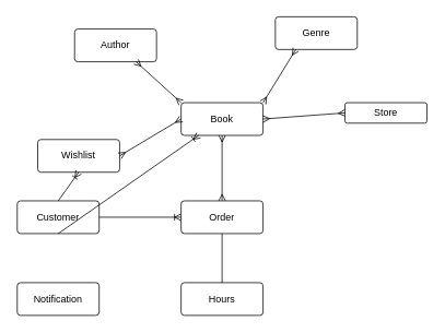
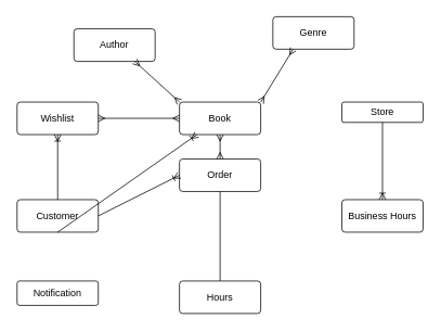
  <mxCell id="0" />
  <mxCell id="1" parent="0" />
  <mxCell id="2" value="Customer" style="rounded=1;arcSize=10;whiteSpace=wrap;html=1;align=center;" parent="1" vertex="1"><mxGeometry x="20" y="245" width="100" height="40" as="geometry" /></mxCell>
- <mxCell id="3" value="Wishlist" style="rounded=1;arcSize=10;whiteSpace=wrap;html=1;align=center;" parent="1" vertex="1"><mxGeometry x="45" y="170" width="100" height="40" as="geometry" /></mxCell>
+ <mxCell id="3" value="Wishlist" style="rounded=1;arcSize=10;whiteSpace=wrap;html=1;align=center;" parent="1" vertex="1"><mxGeometry x="20" y="125" width="100" height="40" as="geometry" /></mxCell>
  <mxCell id="4" value="" style="fontSize=12;html=1;endArrow=ERoneToMany;rounded=0;exitX=0.5;exitY=0;exitDx=0;exitDy=0;entryX=0.5;entryY=1;entryDx=0;entryDy=0;" parent="1" source="2" target="3" edge="1"><mxGeometry width="100" height="100" relative="1" as="geometry"><mxPoint x="170" y="275" as="sourcePoint" /><mxPoint x="270" y="185" as="targetPoint" /></mxGeometry></mxCell>
  <mxCell id="5" style="rounded=0;orthogonalLoop=1;jettySize=auto;html=1;exitX=0.5;exitY=1;exitDx=0;exitDy=0;entryX=0.5;entryY=1;entryDx=0;entryDy=0;endArrow=none;endFill=0;" parent="1" source="6" target="8" edge="1"><mxGeometry relative="1" as="geometry" /></mxCell>
- <mxCell id="6" value="Order" style="rounded=1;arcSize=10;whiteSpace=wrap;html=1;align=center;" parent="1" vertex="1"><mxGeometry x="220" y="245" width="100" height="40" as="geometry" /></mxCell>
+ <mxCell id="6" value="Order" style="rounded=1;arcSize=10;whiteSpace=wrap;html=1;align=center;" parent="1" vertex="1"><mxGeometry x="220" y="195" width="100" height="40" as="geometry" /></mxCell>
  <mxCell id="7" value="" style="fontSize=12;html=1;endArrow=ERoneToMany;rounded=0;exitX=1;exitY=0.5;exitDx=0;exitDy=0;entryX=0;entryY=0.5;entryDx=0;entryDy=0;" parent="1" source="2" target="6" edge="1"><mxGeometry width="100" height="100" relative="1" as="geometry"><mxPoint x="180" y="300" as="sourcePoint" /><mxPoint x="180" y="230" as="targetPoint" /></mxGeometry></mxCell>
  <mxCell id="8" value="Hours" style="rounded=1;arcSize=10;whiteSpace=wrap;html=1;align=center;" parent="1" vertex="1"><mxGeometry x="220" y="345" width="100" height="40" as="geometry" /></mxCell>
  <mxCell id="9" value="Book" style="rounded=1;arcSize=10;whiteSpace=wrap;html=1;align=center;" parent="1" vertex="1"><mxGeometry x="220" y="125" width="100" height="40" as="geometry" /></mxCell>
  <mxCell id="10" value="" style="fontSize=12;html=1;endArrow=ERmany;startArrow=ERmany;rounded=0;entryX=0.5;entryY=0;entryDx=0;entryDy=0;" parent="1" target="6" edge="1"><mxGeometry width="100" height="100" relative="1" as="geometry"><mxPoint x="270" y="165" as="sourcePoint" /><mxPoint x="380" y="425" as="targetPoint" /></mxGeometry></mxCell>
  <mxCell id="11" value="" style="fontSize=12;html=1;endArrow=ERmany;startArrow=ERmany;rounded=0;entryX=1;entryY=0.5;entryDx=0;entryDy=0;exitX=0;exitY=0.5;exitDx=0;exitDy=0;" parent="1" source="9" target="3" edge="1"><mxGeometry width="100" height="100" relative="1" as="geometry"><mxPoint x="160" y="125" as="sourcePoint" /><mxPoint x="160" y="205" as="targetPoint" /></mxGeometry></mxCell>
  <mxCell id="12" value="Store" style="rounded=1;arcSize=10;whiteSpace=wrap;html=1;align=center;" parent="1" vertex="1"><mxGeometry x="420" y="125" width="100" height="25" as="geometry" /></mxCell>
- <mxCell id="13" value="" style="fontSize=12;html=1;endArrow=ERmany;startArrow=ERmany;rounded=0;entryX=1;entryY=0.5;entryDx=0;entryDy=0;exitX=0;exitY=0.5;exitDx=0;exitDy=0;" parent="1" source="12" target="9" edge="1"><mxGeometry width="100" height="100" relative="1" as="geometry"><mxPoint x="360" y="115" as="sourcePoint" /><mxPoint x="360" y="195" as="targetPoint" /></mxGeometry></mxCell>
  <mxCell id="14" value="Author" style="rounded=1;arcSize=10;whiteSpace=wrap;html=1;align=center;" parent="1" vertex="1"><mxGeometry x="90" y="35" width="100" height="40" as="geometry" /></mxCell>
  <mxCell id="15" value="Genre" style="rounded=1;arcSize=10;whiteSpace=wrap;html=1;align=center;" parent="1" vertex="1"><mxGeometry x="335" y="20" width="100" height="40" as="geometry" /></mxCell>
  <mxCell id="16" value="" style="fontSize=12;html=1;endArrow=ERmany;startArrow=ERmany;rounded=0;entryX=1;entryY=0;entryDx=0;entryDy=0;exitX=0.25;exitY=1;exitDx=0;exitDy=0;" parent="1" source="15" target="9" edge="1"><mxGeometry width="100" height="100" relative="1" as="geometry"><mxPoint x="380" y="105" as="sourcePoint" /><mxPoint x="280" y="105" as="targetPoint" /></mxGeometry></mxCell>
  <mxCell id="17" value="" style="fontSize=12;html=1;endArrow=ERmany;startArrow=ERmany;rounded=0;entryX=0;entryY=0;entryDx=0;entryDy=0;exitX=0.75;exitY=1;exitDx=0;exitDy=0;" parent="1" source="14" target="9" edge="1"><mxGeometry width="100" height="100" relative="1" as="geometry"><mxPoint x="220" y="75" as="sourcePoint" /><mxPoint x="165" y="125" as="targetPoint" /></mxGeometry></mxCell>
- <mxCell id="18" value="Notification" style="rounded=1;arcSize=10;whiteSpace=wrap;html=1;align=center;" vertex="1" parent="1"><mxGeometry x="20" y="345" width="100" height="40" as="geometry" /></mxCell>
+ <mxCell id="18" value="Notification" style="rounded=1;arcSize=10;whiteSpace=wrap;html=1;align=center;" vertex="1" parent="1"><mxGeometry x="20" y="345" width="100" height="30" as="geometry" /></mxCell>
  <mxCell id="19" value="" style="fontSize=12;html=1;endArrow=ERoneToMany;rounded=0;exitX=0.5;exitY=1;exitDx=0;exitDy=0;" edge="1" parent="1" source="2" target="9"><mxGeometry width="100" height="100" relative="1" as="geometry"><mxPoint x="70" y="315" as="sourcePoint" /><mxPoint x="170" y="315" as="targetPoint" /></mxGeometry></mxCell>
+ <mxCell id="20" value="Business Hours" style="rounded=1;arcSize=10;whiteSpace=wrap;html=1;align=center;" vertex="1" parent="1"><mxGeometry x="420" y="245" width="100" height="40" as="geometry" /></mxCell>
+ <mxCell id="21" value="" style="fontSize=12;html=1;endArrow=ERoneToMany;rounded=0;exitX=0.5;exitY=1;exitDx=0;exitDy=0;entryX=0.5;entryY=0;entryDx=0;entryDy=0;" edge="1" parent="1" source="12" target="20"><mxGeometry width="100" height="100" relative="1" as="geometry"><mxPoint x="420" y="205" as="sourcePoint" /><mxPoint x="520" y="205" as="targetPoint" /></mxGeometry></mxCell>
